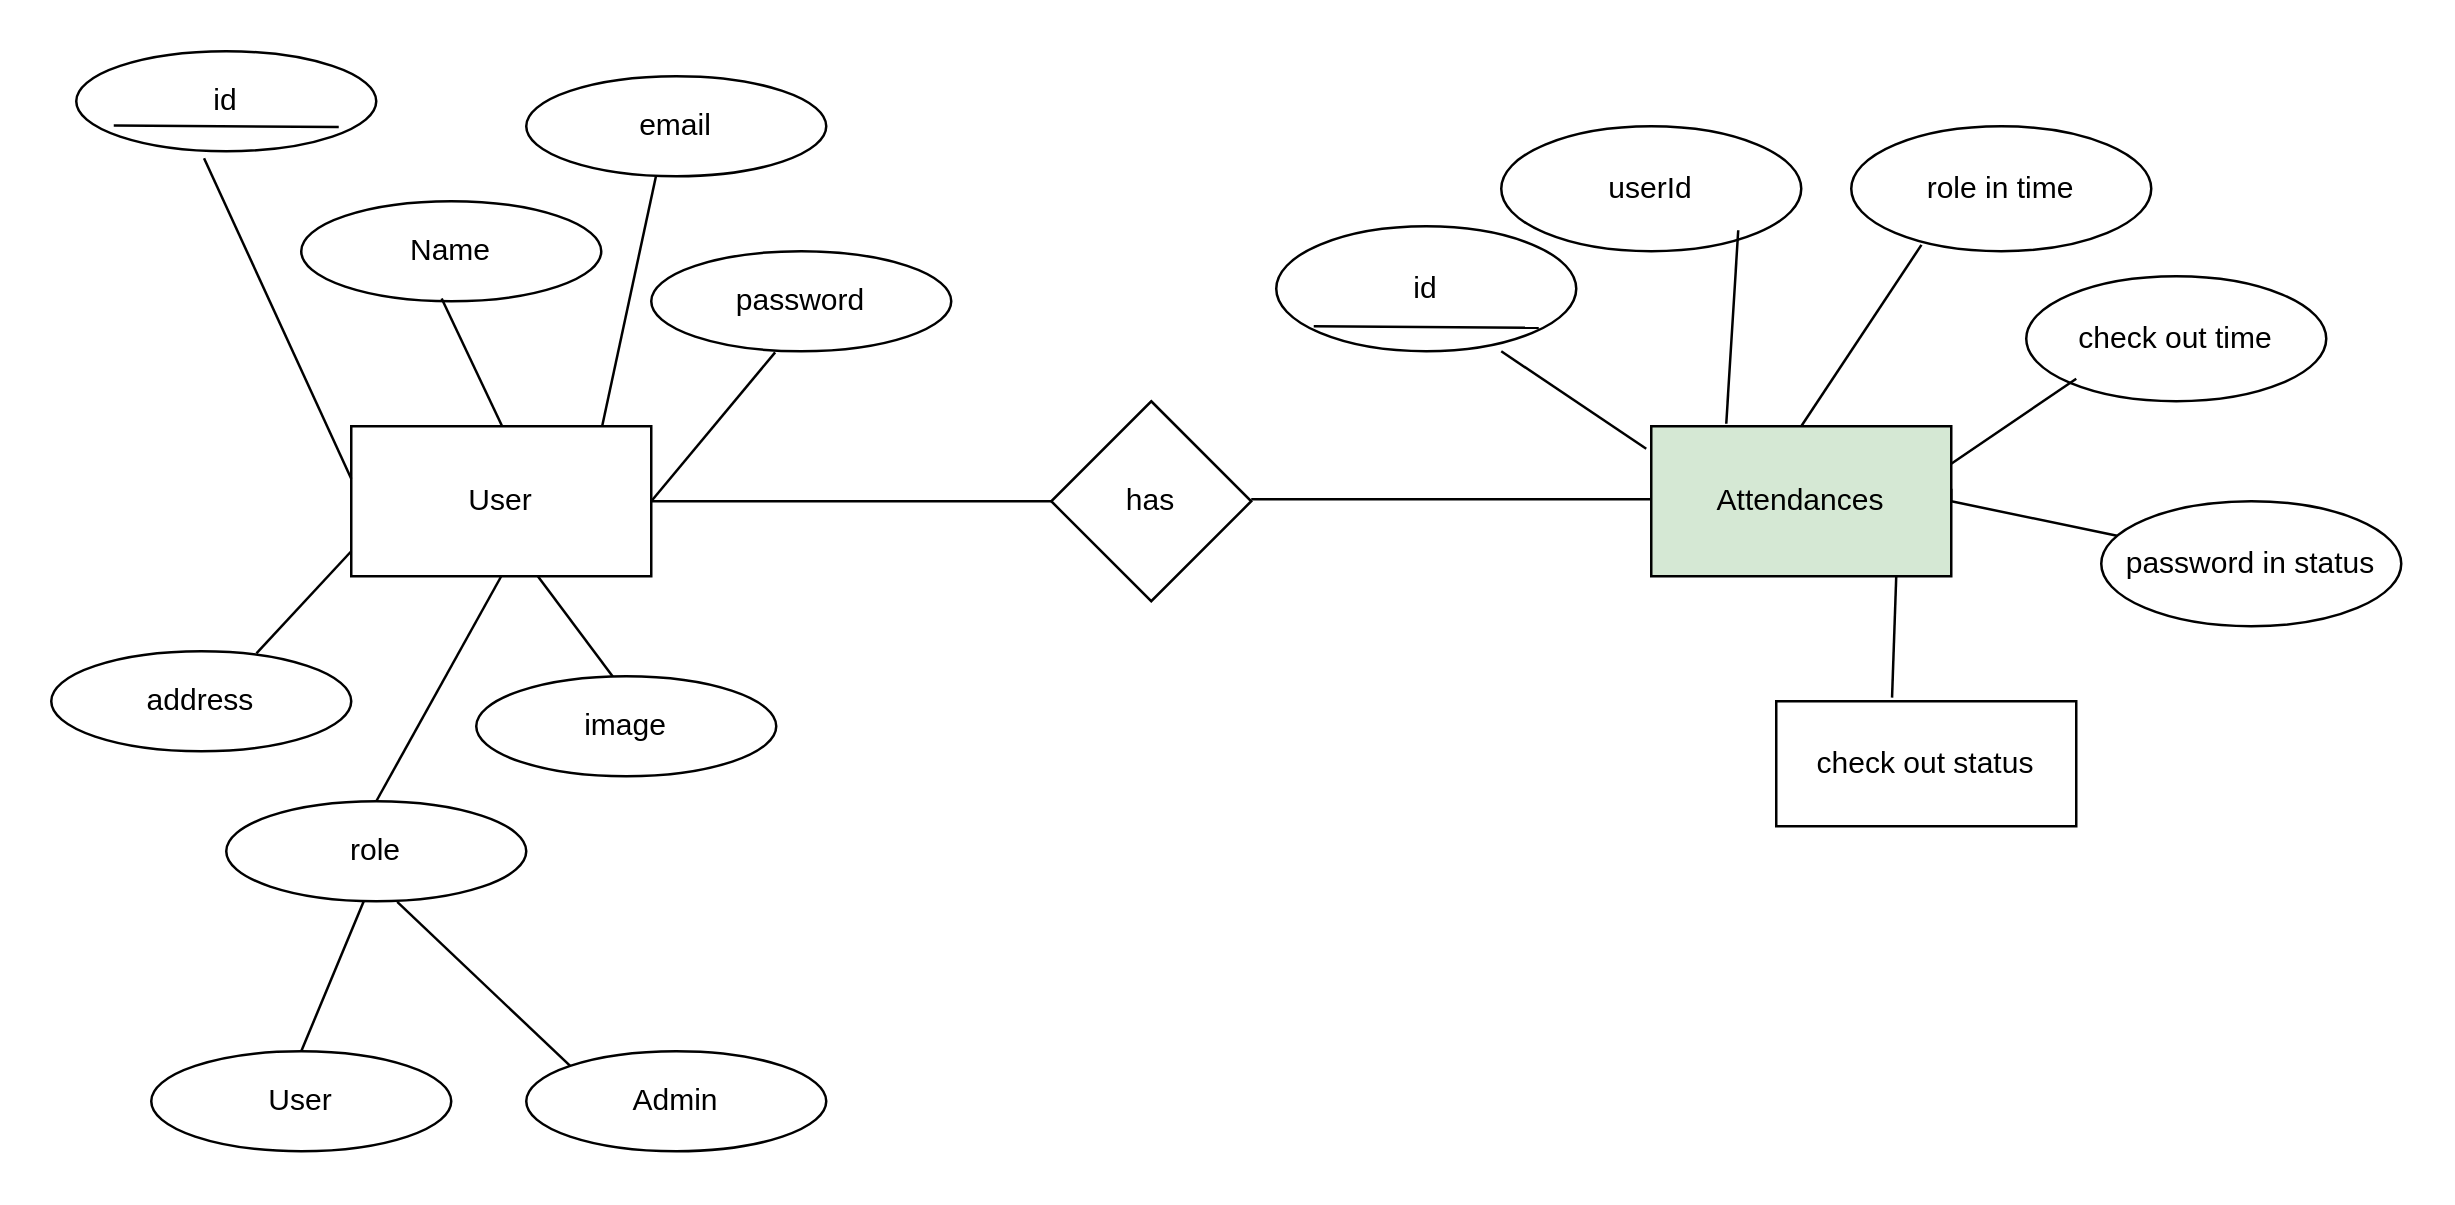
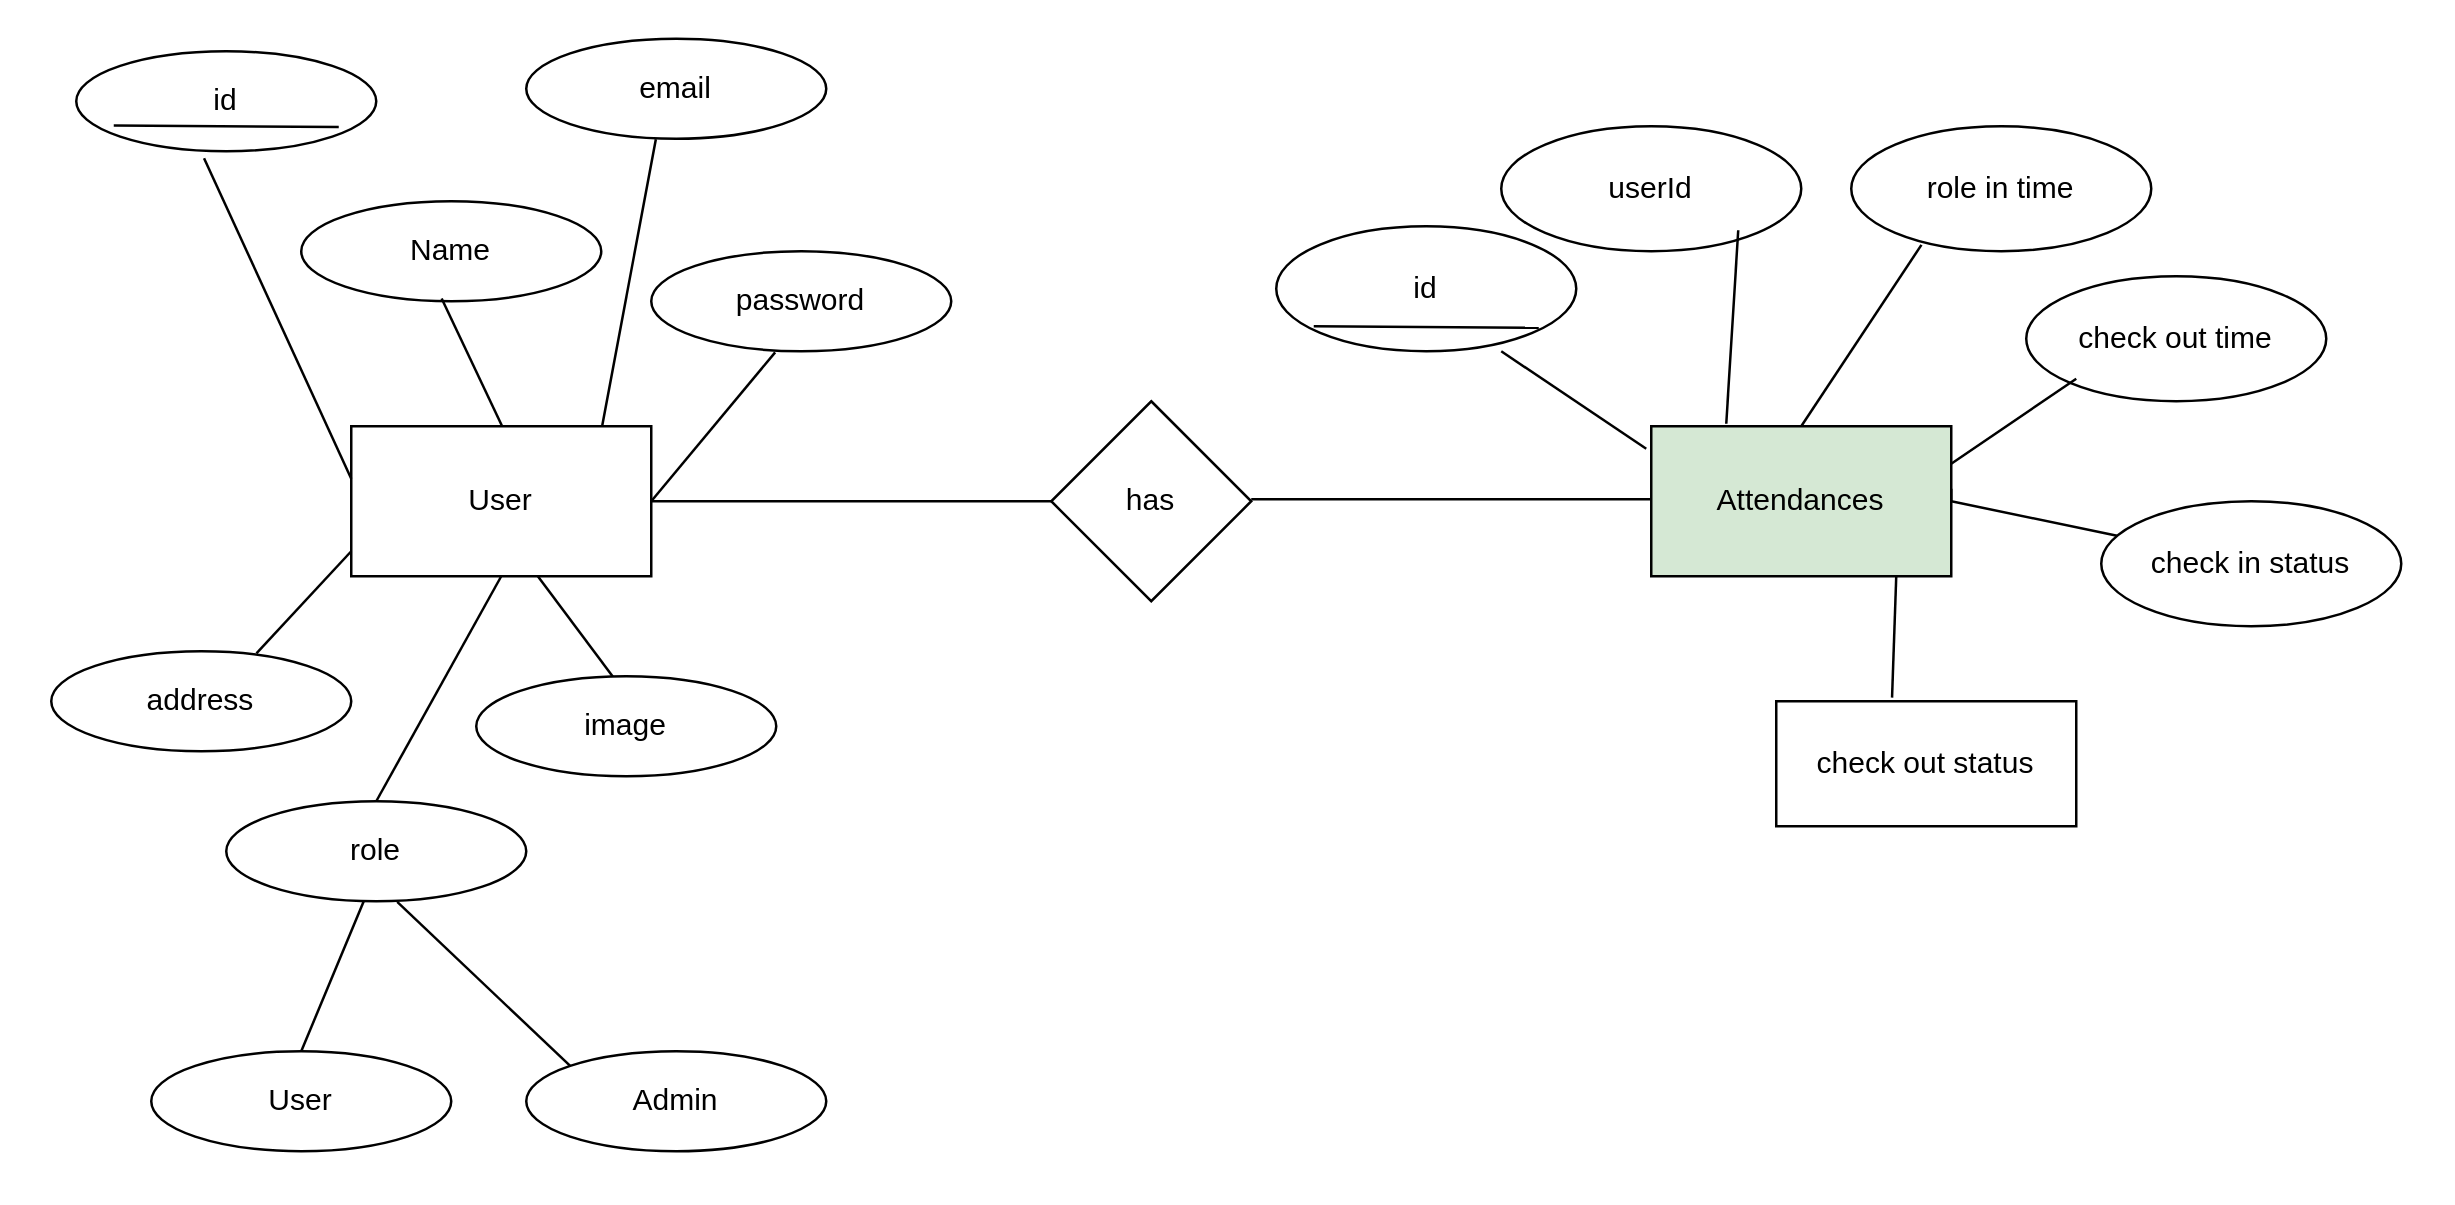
  <mxCell id="0" />
  <mxCell id="1" parent="0" />
  <mxCell id="2" value="User" style="rounded=0;whiteSpace=wrap;html=1;" vertex="1" parent="1"><mxGeometry x="140" y="170" width="120" height="60" as="geometry" /></mxCell>
  <mxCell id="3" value="Attendances" style="rounded=0;whiteSpace=wrap;html=1;fillColor=#d5e8d4;" vertex="1" parent="1"><mxGeometry x="660" y="170" width="120" height="60" as="geometry" /></mxCell>
  <mxCell id="4" value="id" style="ellipse;whiteSpace=wrap;html=1;" vertex="1" parent="1"><mxGeometry x="30" y="20" width="120" height="40" as="geometry" /></mxCell>
  <mxCell id="5" value="role" style="ellipse;whiteSpace=wrap;html=1;" vertex="1" parent="1"><mxGeometry x="90" y="320" width="120" height="40" as="geometry" /></mxCell>
  <mxCell id="6" value="address" style="ellipse;whiteSpace=wrap;html=1;" vertex="1" parent="1"><mxGeometry y="260" width="120" height="40" as="geometry" x="20" /></mxCell>
  <mxCell id="7" value="Name" style="ellipse;whiteSpace=wrap;html=1;" vertex="1" parent="1"><mxGeometry x="120" y="80" width="120" height="40" as="geometry" /></mxCell>
- <mxCell id="8" value="email" style="ellipse;whiteSpace=wrap;html=1;" vertex="1" parent="1"><mxGeometry x="210" y="30" width="120" height="40" as="geometry" /></mxCell>
+ <mxCell id="8" value="email" style="ellipse;whiteSpace=wrap;html=1;" vertex="1" parent="1"><mxGeometry x="210" y="15" width="120" height="40" as="geometry" /></mxCell>
  <mxCell id="9" value="password" style="ellipse;whiteSpace=wrap;html=1;" vertex="1" parent="1"><mxGeometry x="260" y="100" width="120" height="40" as="geometry" /></mxCell>
  <mxCell id="10" value="" style="endArrow=none;html=1;rounded=0;" edge="1" parent="1"><mxGeometry width="50" height="50" relative="1" as="geometry"><mxPoint x="45" y="49.71" as="sourcePoint" /><mxPoint x="135" y="50.3" as="targetPoint" /></mxGeometry></mxCell>
  <mxCell id="11" value="image" style="ellipse;whiteSpace=wrap;html=1;" vertex="1" parent="1"><mxGeometry x="190" y="270" width="120" height="40" as="geometry" /></mxCell>
  <mxCell id="12" value="User" style="ellipse;whiteSpace=wrap;html=1;" vertex="1" parent="1"><mxGeometry x="60" y="420" width="120" height="40" as="geometry" /></mxCell>
  <mxCell id="13" value="Admin" style="ellipse;whiteSpace=wrap;html=1;" vertex="1" parent="1"><mxGeometry x="210" y="420" width="120" height="40" as="geometry" /></mxCell>
  <mxCell id="14" value="" style="endArrow=none;html=1;rounded=0;exitX=0.5;exitY=0;exitDx=0;exitDy=0;" edge="1" parent="1" source="12"><mxGeometry width="50" height="50" relative="1" as="geometry"><mxPoint x="95" y="410" as="sourcePoint" /><mxPoint x="145" y="360" as="targetPoint" /></mxGeometry></mxCell>
  <mxCell id="15" value="" style="endArrow=none;html=1;rounded=0;exitX=0;exitY=0;exitDx=0;exitDy=0;entryX=0.57;entryY=1.007;entryDx=0;entryDy=0;entryPerimeter=0;" edge="1" parent="1" source="13" target="5"><mxGeometry width="50" height="50" relative="1" as="geometry"><mxPoint x="130" y="430" as="sourcePoint" /><mxPoint x="155" y="370" as="targetPoint" /></mxGeometry></mxCell>
  <mxCell id="16" value="" style="endArrow=none;html=1;rounded=0;exitX=0.5;exitY=0;exitDx=0;exitDy=0;" edge="1" parent="1" source="5"><mxGeometry width="50" height="50" relative="1" as="geometry"><mxPoint x="150" y="280" as="sourcePoint" /><mxPoint x="200" y="230" as="targetPoint" /></mxGeometry></mxCell>
  <mxCell id="17" value="" style="endArrow=none;html=1;rounded=0;exitX=0.455;exitY=0.003;exitDx=0;exitDy=0;exitPerimeter=0;" edge="1" parent="1" source="11"><mxGeometry width="50" height="50" relative="1" as="geometry"><mxPoint x="240" y="264.16" as="sourcePoint" /><mxPoint x="214.64" y="230" as="targetPoint" /></mxGeometry></mxCell>
  <mxCell id="18" value="" style="endArrow=none;html=1;rounded=0;exitX=0.684;exitY=0.021;exitDx=0;exitDy=0;exitPerimeter=0;" edge="1" parent="1" source="6"><mxGeometry width="50" height="50" relative="1" as="geometry"><mxPoint x="170.36" y="260" as="sourcePoint" /><mxPoint x="140" y="220" as="targetPoint" /></mxGeometry></mxCell>
  <mxCell id="19" value="" style="endArrow=none;html=1;rounded=0;exitX=0.413;exitY=1.011;exitDx=0;exitDy=0;exitPerimeter=0;" edge="1" parent="1" source="9"><mxGeometry width="50" height="50" relative="1" as="geometry"><mxPoint x="290.36" y="240" as="sourcePoint" /><mxPoint x="260" y="200" as="targetPoint" /></mxGeometry></mxCell>
  <mxCell id="20" value="" style="endArrow=none;html=1;rounded=0;exitX=0.455;exitY=0.003;exitDx=0;exitDy=0;exitPerimeter=0;entryX=0.432;entryY=1.004;entryDx=0;entryDy=0;entryPerimeter=0;" edge="1" parent="1" target="8"><mxGeometry width="50" height="50" relative="1" as="geometry"><mxPoint x="240.36" y="170" as="sourcePoint" /><mxPoint x="210" y="130" as="targetPoint" /></mxGeometry></mxCell>
  <mxCell id="21" value="" style="endArrow=none;html=1;rounded=0;exitX=0.455;exitY=0.003;exitDx=0;exitDy=0;exitPerimeter=0;entryX=0.468;entryY=0.972;entryDx=0;entryDy=0;entryPerimeter=0;" edge="1" parent="1" target="7"><mxGeometry width="50" height="50" relative="1" as="geometry"><mxPoint x="200.36" y="170" as="sourcePoint" /><mxPoint x="170" y="130" as="targetPoint" /></mxGeometry></mxCell>
  <mxCell id="22" value="" style="endArrow=none;html=1;rounded=0;exitX=0.684;exitY=0.021;exitDx=0;exitDy=0;exitPerimeter=0;entryX=0.426;entryY=1.069;entryDx=0;entryDy=0;entryPerimeter=0;" edge="1" parent="1" target="4"><mxGeometry width="50" height="50" relative="1" as="geometry"><mxPoint x="140" y="191" as="sourcePoint" /><mxPoint x="178" y="150" as="targetPoint" /></mxGeometry></mxCell>
  <mxCell id="23" value="has" style="rhombus;whiteSpace=wrap;html=1;" vertex="1" parent="1"><mxGeometry x="420" y="160" width="80" height="80" as="geometry" /></mxCell>
  <mxCell id="24" value="" style="endArrow=none;html=1;rounded=0;entryX=0;entryY=0.5;entryDx=0;entryDy=0;" edge="1" parent="1" target="23"><mxGeometry width="50" height="50" relative="1" as="geometry"><mxPoint x="260" y="200" as="sourcePoint" /><mxPoint x="310" y="160" as="targetPoint" /></mxGeometry></mxCell>
  <mxCell id="25" value="" style="endArrow=none;html=1;rounded=0;entryX=0;entryY=0.5;entryDx=0;entryDy=0;" edge="1" parent="1"><mxGeometry width="50" height="50" relative="1" as="geometry"><mxPoint x="500" y="199.23" as="sourcePoint" /><mxPoint x="660" y="199.23" as="targetPoint" /></mxGeometry></mxCell>
  <mxCell id="26" value="id" style="ellipse;whiteSpace=wrap;html=1;" vertex="1" parent="1"><mxGeometry x="510" y="90" width="120" height="50" as="geometry" /></mxCell>
  <mxCell id="27" value="userId" style="ellipse;whiteSpace=wrap;html=1;" vertex="1" parent="1"><mxGeometry x="600" y="50" width="120" height="50" as="geometry" /></mxCell>
- <mxCell id="28" value="password in status" style="ellipse;whiteSpace=wrap;html=1;" vertex="1" parent="1"><mxGeometry x="840" y="200" width="120" height="50" as="geometry" /></mxCell>
+ <mxCell id="28" value="check in status" style="ellipse;whiteSpace=wrap;html=1;" vertex="1" parent="1"><mxGeometry x="840" y="200" width="120" height="50" as="geometry" /></mxCell>
  <mxCell id="29" value="check out time" style="ellipse;whiteSpace=wrap;html=1;" vertex="1" parent="1"><mxGeometry x="810" y="110" width="120" height="50" as="geometry" /></mxCell>
  <mxCell id="30" value="role in time" style="ellipse;whiteSpace=wrap;html=1;" vertex="1" parent="1"><mxGeometry x="740" y="50" width="120" height="50" as="geometry" /></mxCell>
  <mxCell id="31" value="check out status" style="whiteSpace=wrap;html=1;rounded=0;" vertex="1" parent="1"><mxGeometry x="710" y="280" width="120" height="50" as="geometry" /></mxCell>
  <mxCell id="32" value="" style="endArrow=none;html=1;rounded=0;" edge="1" parent="1"><mxGeometry width="50" height="50" relative="1" as="geometry"><mxPoint x="525" y="130" as="sourcePoint" /><mxPoint x="615" y="130.59" as="targetPoint" /></mxGeometry></mxCell>
  <mxCell id="33" value="" style="endArrow=none;html=1;rounded=0;entryX=0.234;entryY=0.949;entryDx=0;entryDy=0;entryPerimeter=0;exitX=0.5;exitY=0;exitDx=0;exitDy=0;" edge="1" parent="1" source="3" target="30"><mxGeometry width="50" height="50" relative="1" as="geometry"><mxPoint x="720" y="160" as="sourcePoint" /><mxPoint x="760" y="110" as="targetPoint" /></mxGeometry></mxCell>
  <mxCell id="34" value="" style="endArrow=none;html=1;rounded=0;entryX=0.234;entryY=0.949;entryDx=0;entryDy=0;entryPerimeter=0;exitX=0.386;exitY=-0.029;exitDx=0;exitDy=0;exitPerimeter=0;" edge="1" parent="1" source="31"><mxGeometry width="50" height="50" relative="1" as="geometry"><mxPoint x="710" y="303" as="sourcePoint" /><mxPoint x="758" y="230" as="targetPoint" /></mxGeometry></mxCell>
  <mxCell id="35" value="" style="endArrow=none;html=1;rounded=0;entryX=0.79;entryY=0.832;entryDx=0;entryDy=0;entryPerimeter=0;exitX=0.386;exitY=-0.029;exitDx=0;exitDy=0;exitPerimeter=0;" edge="1" parent="1" target="27"><mxGeometry width="50" height="50" relative="1" as="geometry"><mxPoint x="690" y="169" as="sourcePoint" /><mxPoint x="692" y="120" as="targetPoint" /></mxGeometry></mxCell>
  <mxCell id="36" value="" style="endArrow=none;html=1;rounded=0;entryX=0.75;entryY=1;entryDx=0;entryDy=0;entryPerimeter=0;exitX=0.386;exitY=-0.029;exitDx=0;exitDy=0;exitPerimeter=0;" edge="1" parent="1" target="26"><mxGeometry width="50" height="50" relative="1" as="geometry"><mxPoint x="658" y="179" as="sourcePoint" /><mxPoint x="660" y="130" as="targetPoint" /></mxGeometry></mxCell>
  <mxCell id="37" value="" style="endArrow=none;html=1;rounded=0;entryX=0.234;entryY=0.949;entryDx=0;entryDy=0;entryPerimeter=0;exitX=1;exitY=0.25;exitDx=0;exitDy=0;" edge="1" parent="1" source="3"><mxGeometry width="50" height="50" relative="1" as="geometry"><mxPoint x="828" y="200" as="sourcePoint" /><mxPoint x="830" y="151" as="targetPoint" /></mxGeometry></mxCell>
  <mxCell id="38" value="" style="endArrow=none;html=1;rounded=0;exitX=1;exitY=0.25;exitDx=0;exitDy=0;" edge="1" parent="1" target="28"><mxGeometry width="50" height="50" relative="1" as="geometry"><mxPoint x="780" y="195" as="sourcePoint" /><mxPoint x="830" y="161" as="targetPoint" /><Array as="points"><mxPoint x="780" y="200" /></Array></mxGeometry></mxCell>
